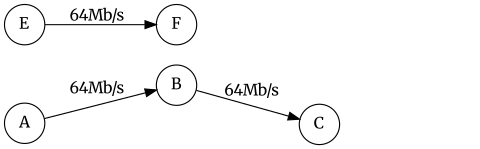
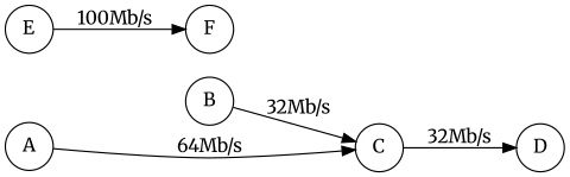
  digraph {
    fontname=Merriweather
    rankdir=LR
    node [fontname=Merriweather shape=circle]
    edge [fontname=Merriweather]
    A
    B
    C
+   D
    E
    F
-   A -> B [label="64Mb/s"]
-   B -> C [label="64Mb/s"]
-   E -> F [label="64Mb/s"]
+   A -> C [label="64Mb/s"]
+   B -> C [label="32Mb/s"]
+   C -> D [label="32Mb/s"]
+   E -> F [label="100Mb/s"]
  }
